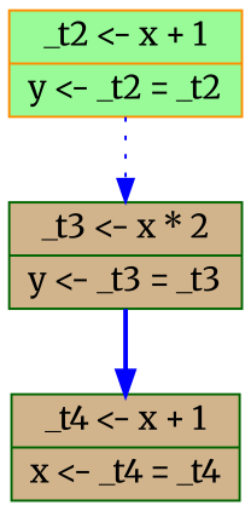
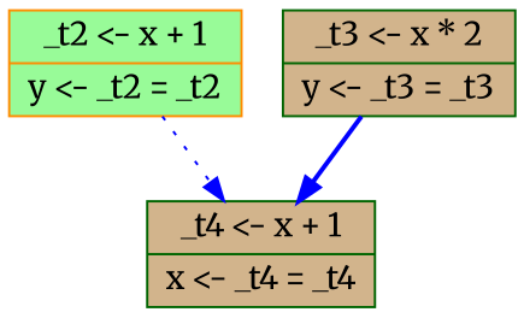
  digraph {
    fontname=Merriweather
    node [color=darkgreen fillcolor=tan fontname=Merriweather shape=record style=filled]
    edge [color=blue fontname=Merriweather]
    n1 [color=darkorange fillcolor=palegreen label="{<f0> _t2 \<\- x + 1|<f1> y \<\- _t2 = _t2}"]
    n2 [label="{<f0> _t4 \<\- x + 1|<f1> x \<\- _t4 = _t4}"]
    n3 [label="{<f0> _t3 \<\- x * 2|<f1> y \<\- _t3 = _t3}"]
-   n1 -> n3 [style=dotted]
+   n1 -> n2 [style=dotted]
    n3 -> n2 [style=bold]
  }
